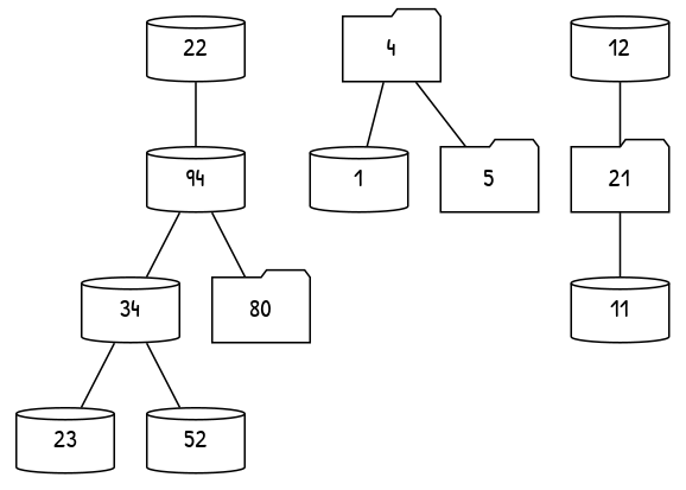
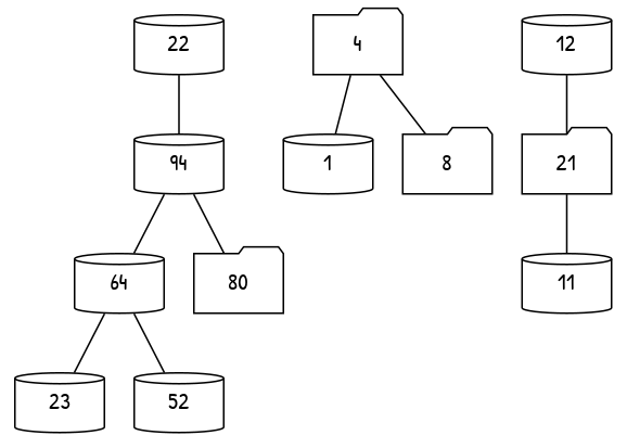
  graph {
    fontname="Patrick Hand"
    node [fontname="Patrick Hand" shape=cylinder]
    edge [fontname="Patrick Hand"]
    n1 [label=94]
    22
-   34
+   34 [label=64]
    80 [shape=folder]
    4 [shape=folder]
    1
-   5 [shape=folder]
+   5 [shape=folder label=8]
    21 [shape=folder]
    12
    11
    23
    52
    n1 -- 34
    n1 -- 80
    22 -- n1
    34 -- 23
    34 -- 52
    4 -- 1
    4 -- 5
    21 -- 11
    12 -- 21
  }
